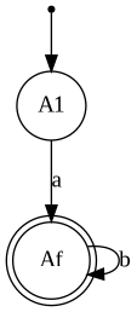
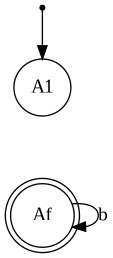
  digraph {
    fontname="Liberation Serif"
    node [fontname="Liberation Serif"]
    edge [fontname="Liberation Serif"]
    Ai [shape=point]
    A1 [shape=circle]
    Af [shape=doublecircle]
    Ai -> A1
-   A1 -> Af [label=a]
    Af -> Af [label=b]
  }
